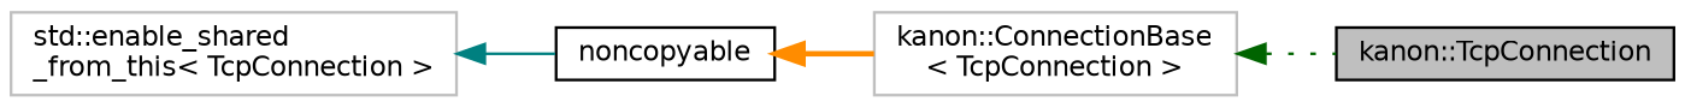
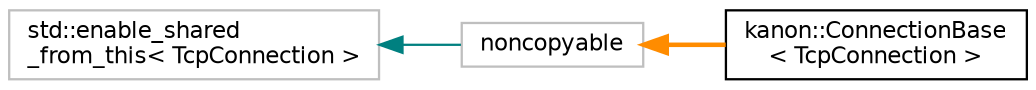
  digraph {
    rankdir=LR
    node [color=black fontname=Helvetica fontsize=10 shape=record]
    edge [dir=back fontname=Helvetica fontsize=10 labelfontname=Helvetica labelfontsize=10]
-   n1 [fillcolor=grey75 fontcolor=black height=0.2 label="kanon::TcpConnection" style=filled width=0.4]
-   n2 [color=grey75 height=0.2 label="kanon::ConnectionBase\l\< TcpConnection \>" width=0.4]
-   n3 [height=0.2 label=noncopyable width=0.4]
+   n2 [height=0.2 label="kanon::ConnectionBase\l\< TcpConnection \>" width=0.4]
+   n3 [color=grey75 height=0.2 label=noncopyable width=0.4]
    n4 [color=grey75 height=0.2 label="std::enable_shared\l_from_this\< TcpConnection  \>" width=0.4]
-   n2 -> n1 [color=darkgreen style=dotted]
    n3 -> n2 [color=darkorange style=bold]
    n4 -> n3 [color=teal style=solid]
  }
